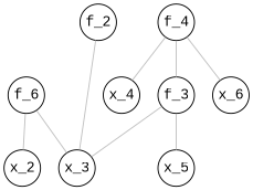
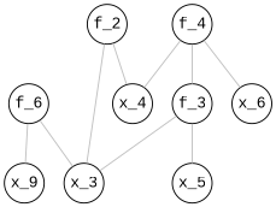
  graph {
    fontname="Liberation Mono"
    node [fixedsize=1 fontname="Liberation Mono" shape=circle]
    edge [color=gray fontname="Liberation Mono"]
    n1 [label=f_6]
-   x_2
+   x_2 [label=x_9]
    x_3
    f_2
    x_4
    f_3
    x_5
    f_4
    x_6
    n1 -- x_2
    n1 -- x_3
    f_2 -- x_3
+   f_2 -- x_4
    f_3 -- x_3
    f_3 -- x_5
    f_4 -- x_4
    f_4 -- f_3
    f_4 -- x_6
  }
